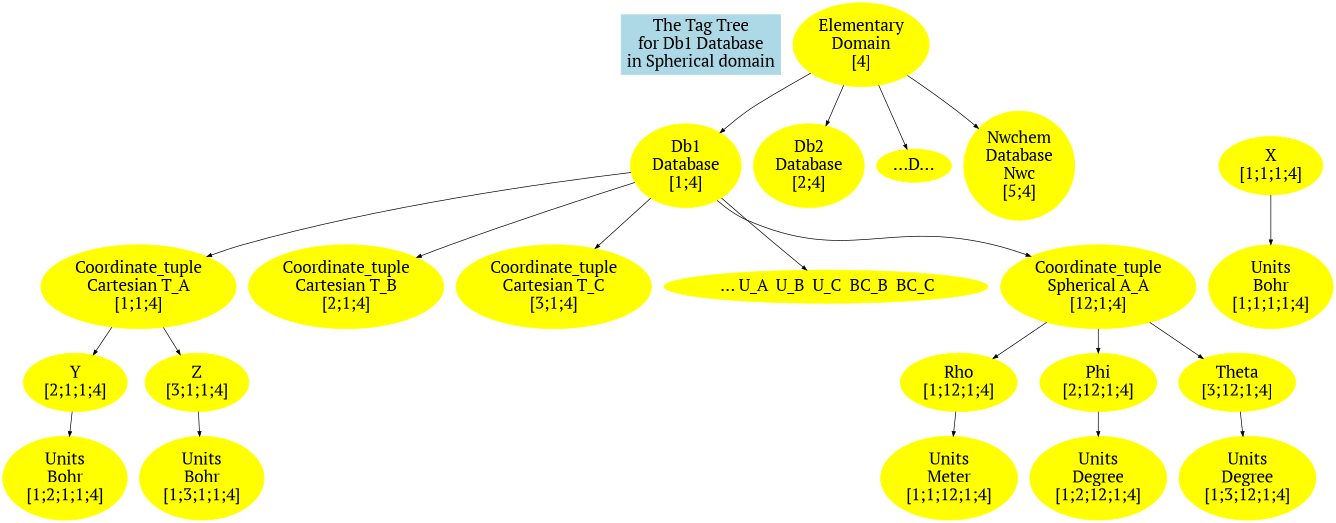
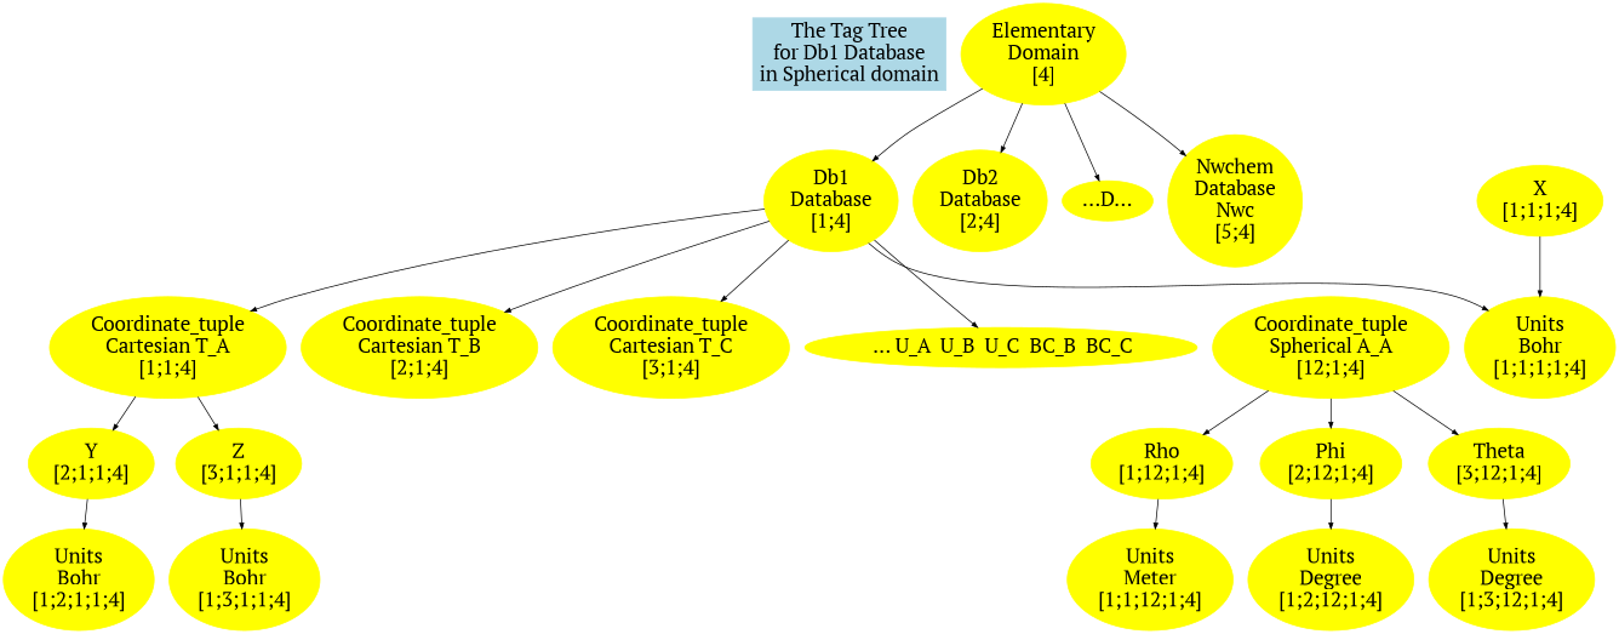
  digraph {
    fontname="PT Serif"
    node [color=yellow fontcolor=black fontname="PT Serif" fontsize=24 style=filled]
    edge [arrowsize=0.7 dir=down fontname="PT Serif" fontsize=12]
    n1 [color=lightblue label="The Tag Tree\nfor Db1 Database\nin Spherical domain" shape=record]
    "Elementary\nDomain\n[4]"
    "Db1\nDatabase\n[1;4]"
    "Db2\nDatabase\n[2;4]"
    "...D..."
    "Nwchem\nDatabase\nNwc\n[5;4]"
    "Coordinate_tuple\nCartesian T_A\n[1;1;4]"
    "Coordinate_tuple\nCartesian T_B\n[2;1;4]"
    "Coordinate_tuple\nCartesian T_C\n[3;1;4]"
    " ... U_A  U_B  U_C  BC_B  BC_C"
    "Coordinate_tuple\nSpherical A_A\n[12;1;4]"
    "Y\n[2;1;1;4]"
    "Z\n[3;1;1;4]"
    "Rho\n[1;12;1;4]"
    "Phi\n[2;12;1;4]"
    "Theta\n[3;12;1;4]"
    "X\n[1;1;1;4]"
    "Units\nBohr\n[1;1;1;1;4]"
    "Units\nBohr\n[1;2;1;1;4]"
    "Units\nBohr\n[1;3;1;1;4]"
    "Units\nMeter\n[1;1;12;1;4]"
    "Units\nDegree\n[1;2;12;1;4]"
    "Units\nDegree\n[1;3;12;1;4]"
    "Elementary\nDomain\n[4]" -> "Db1\nDatabase\n[1;4]"
    "Elementary\nDomain\n[4]" -> "Db2\nDatabase\n[2;4]"
    "Elementary\nDomain\n[4]" -> "...D..."
    "Elementary\nDomain\n[4]" -> "Nwchem\nDatabase\nNwc\n[5;4]"
    "Db1\nDatabase\n[1;4]" -> "Coordinate_tuple\nCartesian T_A\n[1;1;4]"
    "Db1\nDatabase\n[1;4]" -> "Coordinate_tuple\nCartesian T_B\n[2;1;4]"
    "Db1\nDatabase\n[1;4]" -> "Coordinate_tuple\nCartesian T_C\n[3;1;4]"
    "Db1\nDatabase\n[1;4]" -> " ... U_A  U_B  U_C  BC_B  BC_C"
-   "Db1\nDatabase\n[1;4]" -> "Coordinate_tuple\nSpherical A_A\n[12;1;4]"
+   "Db1\nDatabase\n[1;4]" -> "Units\nBohr\n[1;1;1;1;4]"
    "Coordinate_tuple\nCartesian T_A\n[1;1;4]" -> "Y\n[2;1;1;4]"
    "Coordinate_tuple\nCartesian T_A\n[1;1;4]" -> "Z\n[3;1;1;4]"
    "Coordinate_tuple\nSpherical A_A\n[12;1;4]" -> "Rho\n[1;12;1;4]"
    "Coordinate_tuple\nSpherical A_A\n[12;1;4]" -> "Phi\n[2;12;1;4]"
    "Coordinate_tuple\nSpherical A_A\n[12;1;4]" -> "Theta\n[3;12;1;4]"
    "Y\n[2;1;1;4]" -> "Units\nBohr\n[1;2;1;1;4]"
    "Z\n[3;1;1;4]" -> "Units\nBohr\n[1;3;1;1;4]"
    "Rho\n[1;12;1;4]" -> "Units\nMeter\n[1;1;12;1;4]"
    "Phi\n[2;12;1;4]" -> "Units\nDegree\n[1;2;12;1;4]"
    "Theta\n[3;12;1;4]" -> "Units\nDegree\n[1;3;12;1;4]"
    "X\n[1;1;1;4]" -> "Units\nBohr\n[1;1;1;1;4]"
  }
